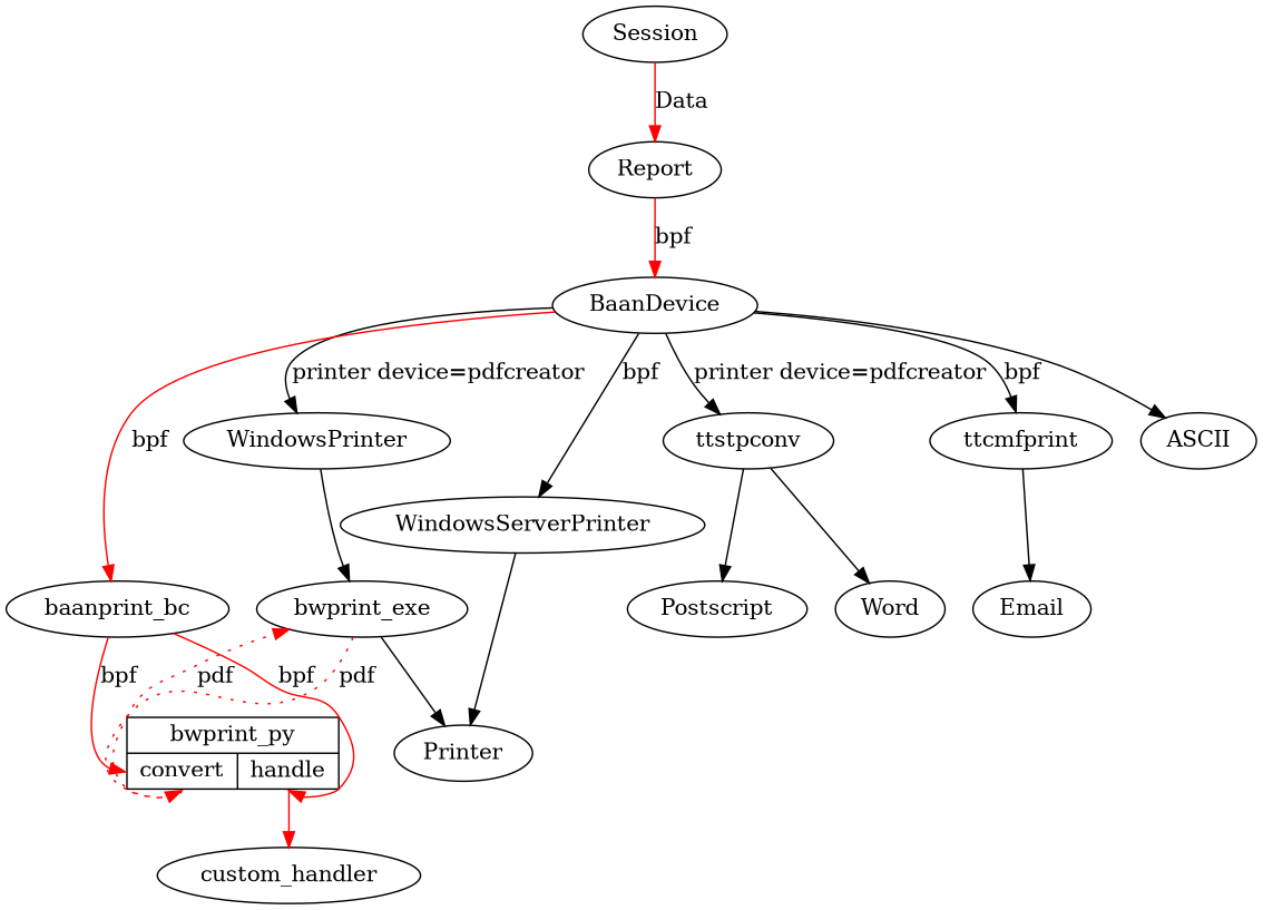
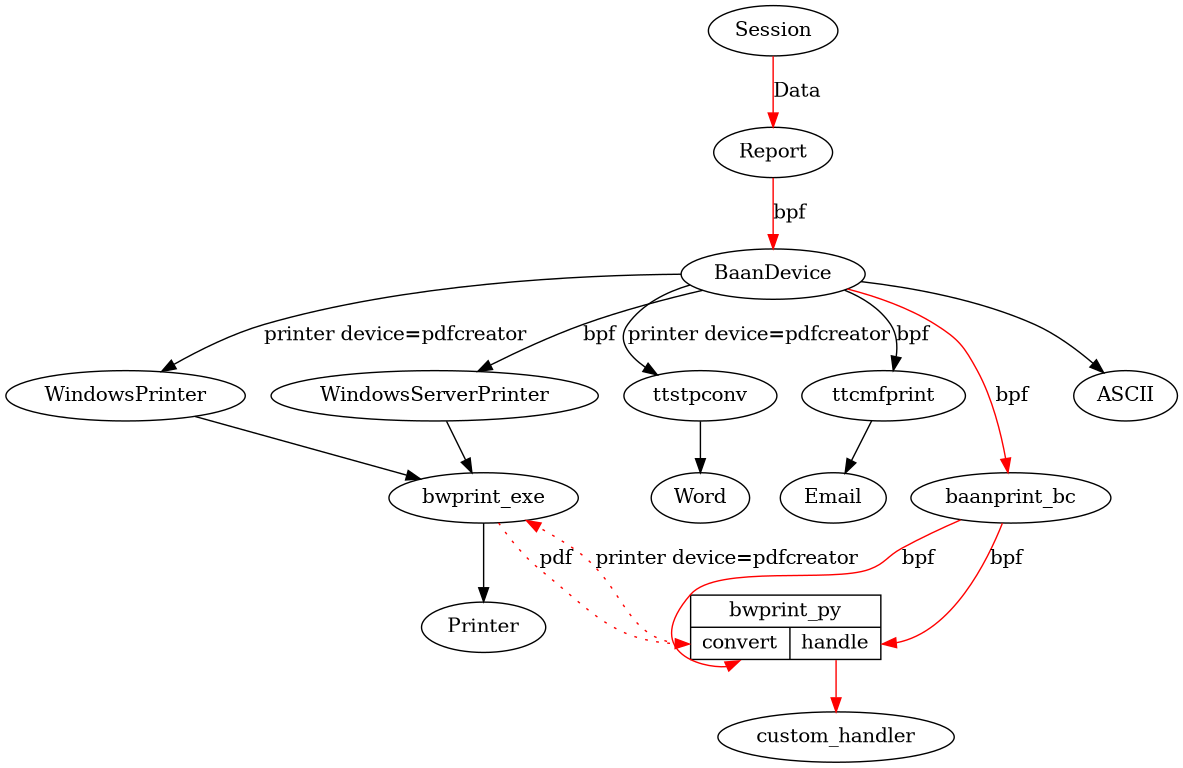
  digraph {
    rankdir=TB
    Session
    Report
    BaanDevice
    WindowsPrinter
    WindowsServerPrinter
    ttstpconv
    ttcmfprint
    baanprint_bc
    ASCII
    bwprint_exe
-   Postscript
    Word
    Email
    n14 [label="{ bwprint_py | { <f0> convert | <f1> handle } } " shape=record]
    Printer
    custom_handler
    Session -> Report [color=red label=Data]
    Report -> BaanDevice [color=red label=bpf]
    BaanDevice -> WindowsPrinter [label="printer device=pdfcreator"]
    BaanDevice -> WindowsServerPrinter [label=bpf]
    BaanDevice -> ttstpconv [label="printer device=pdfcreator"]
    BaanDevice -> ttcmfprint [label=bpf]
    BaanDevice -> baanprint_bc [color=red label=bpf]
    BaanDevice -> ASCII
    WindowsPrinter -> bwprint_exe
-   WindowsServerPrinter -> Printer
-   ttstpconv -> Postscript
+   WindowsServerPrinter -> bwprint_exe
    ttstpconv -> Word
    ttcmfprint -> Email
    baanprint_bc -> n14 [color=red headport=f0 label=bpf]
    baanprint_bc -> n14 [color=red headport=f1 label=bpf]
    bwprint_exe -> n14 [color=red headport=f0 label=pdf style=dotted]
    bwprint_exe -> Printer
-   n14 -> bwprint_exe [color=red label=pdf style=dotted tailport=f0]
+   n14 -> bwprint_exe [color=red label="printer device=pdfcreator" style=dotted tailport=f0]
    n14 -> custom_handler [color=red tailport=f1]
  }
